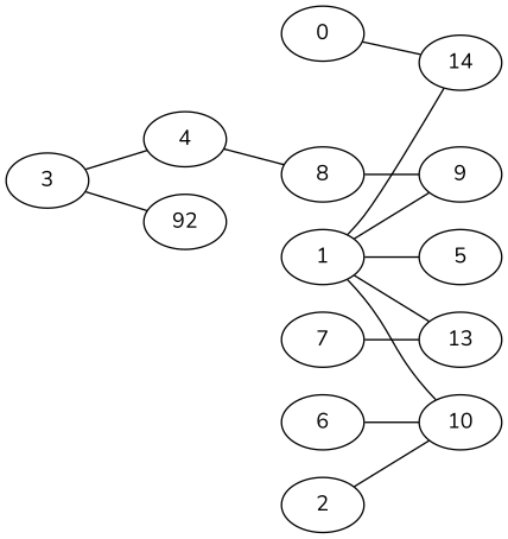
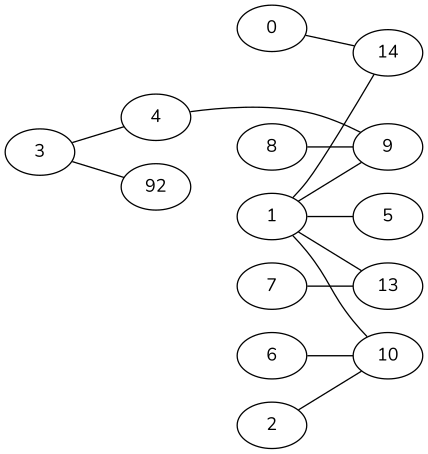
  graph {
    fontname=Nunito
    rankdir=LR
    node [fontname=Nunito]
    edge [fontname=Nunito]
    n1 [label=0]
    n2 [label=14]
    n3 [label=1]
    n4 [label=5]
    n5 [label=9]
    n6 [label=10]
    n7 [label=13]
    n8 [label=2]
    n9 [label=3]
    n10 [label=4]
    n11 [label=92]
    n12 [label=8]
    n13 [label=6]
    n14 [label=7]
    n1 -- n2
    n3 -- n2
    n3 -- n4
    n3 -- n5
    n3 -- n6
    n3 -- n7
    n8 -- n6
    n9 -- n10
    n9 -- n11
-   n10 -- n12
+   n10 -- n5
    n12 -- n5
    n13 -- n6
    n14 -- n7
  }
